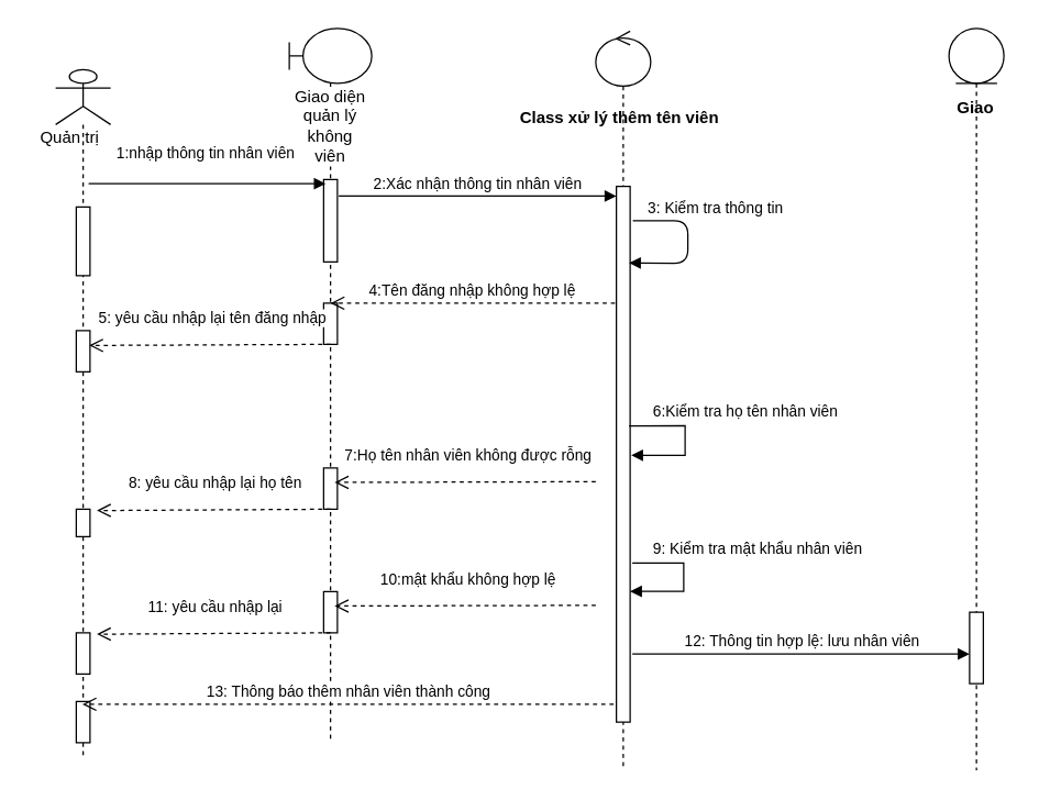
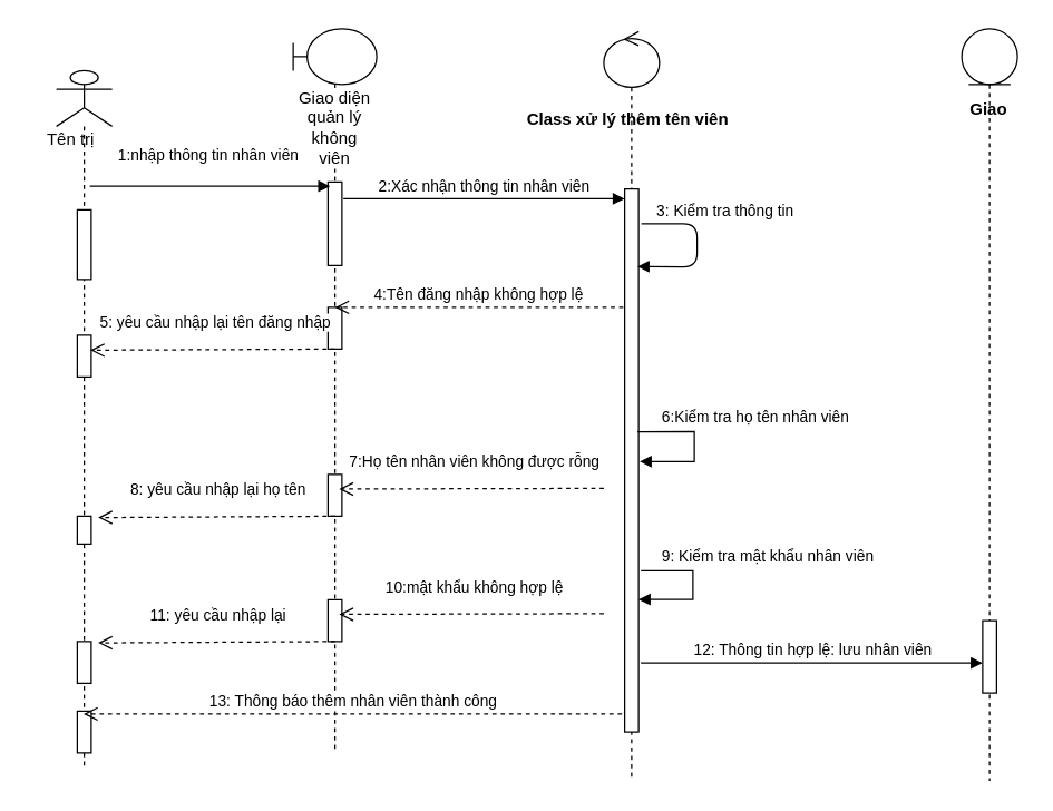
  <mxCell id="0" />
  <mxCell id="1" parent="0" />
  <mxCell id="2" value="" style="shape=umlLifeline;participant=umlActor;perimeter=lifelinePerimeter;whiteSpace=wrap;html=1;container=1;collapsible=0;recursiveResize=0;verticalAlign=top;spacingTop=36;labelBackgroundColor=#ffffff;outlineConnect=0;" parent="1" vertex="1"><mxGeometry x="40" y="50" width="40" height="500" as="geometry" /></mxCell>
- <mxCell id="3" value="Quản trị" style="text;html=1;align=center;verticalAlign=middle;resizable=0;points=[];;autosize=1;" parent="2" vertex="1"><mxGeometry x="-20" y="40" width="60" height="20" as="geometry" /></mxCell>
+ <mxCell id="3" value="Tên trị" style="text;html=1;align=center;verticalAlign=middle;resizable=0;points=[];;autosize=1;" parent="2" vertex="1"><mxGeometry x="-20" y="40" width="60" height="20" as="geometry" /></mxCell>
  <mxCell id="4" value="" style="html=1;points=[];perimeter=orthogonalPerimeter;" parent="2" vertex="1"><mxGeometry x="15" y="100" width="10" height="50" as="geometry" /></mxCell>
  <mxCell id="5" value="" style="html=1;points=[];perimeter=orthogonalPerimeter;" parent="2" vertex="1"><mxGeometry x="15" y="320" width="10" height="20" as="geometry" /></mxCell>
  <mxCell id="6" value="" style="html=1;points=[];perimeter=orthogonalPerimeter;" parent="2" vertex="1"><mxGeometry x="15" y="190" width="10" height="30" as="geometry" /></mxCell>
  <mxCell id="7" value="" style="html=1;points=[];perimeter=orthogonalPerimeter;" parent="2" vertex="1"><mxGeometry x="15" y="460" width="10" height="30" as="geometry" /></mxCell>
  <mxCell id="8" value="Giao diện quản lý không viên" style="shape=umlLifeline;participant=umlBoundary;perimeter=lifelinePerimeter;whiteSpace=wrap;html=1;container=1;collapsible=0;recursiveResize=0;verticalAlign=top;spacingTop=36;labelBackgroundColor=#ffffff;outlineConnect=0;" parent="1" vertex="1"><mxGeometry x="210" y="20" width="60" height="520" as="geometry" /></mxCell>
  <mxCell id="9" value="" style="html=1;points=[];perimeter=orthogonalPerimeter;" parent="8" vertex="1"><mxGeometry x="25" y="110" width="10" height="60" as="geometry" /></mxCell>
  <mxCell id="10" value="" style="html=1;points=[];perimeter=orthogonalPerimeter;" parent="8" vertex="1"><mxGeometry x="25" y="200" width="10" height="30" as="geometry" /></mxCell>
  <mxCell id="11" value="" style="html=1;points=[];perimeter=orthogonalPerimeter;" parent="8" vertex="1"><mxGeometry x="25" y="320" width="10" height="30" as="geometry" /></mxCell>
  <mxCell id="12" value="1:nhập thông tin nhân viên" style="html=1;verticalAlign=bottom;endArrow=block;entryX=0.15;entryY=0.05;entryDx=0;entryDy=0;entryPerimeter=0;" parent="1" target="9" edge="1"><mxGeometry x="-0.017" y="13" width="80" relative="1" as="geometry"><mxPoint x="64" y="133" as="sourcePoint" /><mxPoint x="210" y="131.02" as="targetPoint" /><Array as="points" /><mxPoint as="offset" /></mxGeometry></mxCell>
  <mxCell id="13" value="5: yêu cầu nhập lại tên đăng nhập" style="html=1;verticalAlign=bottom;endArrow=open;dashed=1;endSize=8;entryX=0.94;entryY=0.36;entryDx=0;entryDy=0;entryPerimeter=0;" parent="1" edge="1" target="6"><mxGeometry x="-0.017" y="-10" relative="1" as="geometry"><mxPoint x="240" y="250" as="sourcePoint" /><mxPoint x="70" y="251" as="targetPoint" /><mxPoint as="offset" /></mxGeometry></mxCell>
  <mxCell id="14" value="2:Xác nhận thông tin nhân viên" style="html=1;verticalAlign=bottom;endArrow=block;exitX=1.1;exitY=0.2;exitDx=0;exitDy=0;exitPerimeter=0;" parent="1" target="25" edge="1" source="9"><mxGeometry width="80" relative="1" as="geometry"><mxPoint x="250" y="140" as="sourcePoint" /><mxPoint x="320" y="140" as="targetPoint" /></mxGeometry></mxCell>
  <mxCell id="15" value="4:Tên đăng nhập không hợp lệ" style="html=1;verticalAlign=bottom;endArrow=open;dashed=1;endSize=8;entryX=0.5;entryY=0;entryDx=0;entryDy=0;entryPerimeter=0;" parent="1" target="10" edge="1"><mxGeometry relative="1" as="geometry"><mxPoint x="447" y="220" as="sourcePoint" /><mxPoint x="250" y="220" as="targetPoint" /></mxGeometry></mxCell>
  <mxCell id="16" value="7:Họ tên nhân viên không được rỗng" style="html=1;verticalAlign=bottom;endArrow=open;dashed=1;endSize=8;entryX=0.5;entryY=0;entryDx=0;entryDy=0;entryPerimeter=0;" parent="1" edge="1"><mxGeometry x="-0.021" y="-10" relative="1" as="geometry"><mxPoint x="433" y="350" as="sourcePoint" /><mxPoint x="243" y="350.5" as="targetPoint" /><mxPoint as="offset" /></mxGeometry></mxCell>
  <mxCell id="17" value="8: yêu cầu nhập lại họ tên" style="html=1;verticalAlign=bottom;endArrow=open;dashed=1;endSize=8;" parent="1" edge="1"><mxGeometry x="-0.017" y="-10" relative="1" as="geometry"><mxPoint x="240" y="370" as="sourcePoint" /><mxPoint x="70" y="371" as="targetPoint" /><mxPoint as="offset" /></mxGeometry></mxCell>
  <mxCell id="18" value="" style="html=1;points=[];perimeter=orthogonalPerimeter;" parent="1" vertex="1"><mxGeometry x="55" y="460" width="10" height="30" as="geometry" /></mxCell>
  <mxCell id="19" value="" style="html=1;points=[];perimeter=orthogonalPerimeter;" parent="1" vertex="1"><mxGeometry x="235" y="430" width="10" height="30" as="geometry" /></mxCell>
  <mxCell id="20" value="10:mật khẩu không hợp lệ" style="html=1;verticalAlign=bottom;endArrow=open;dashed=1;endSize=8;entryX=0.5;entryY=0;entryDx=0;entryDy=0;entryPerimeter=0;" parent="1" edge="1"><mxGeometry x="-0.021" y="-10" relative="1" as="geometry"><mxPoint x="433" y="440" as="sourcePoint" /><mxPoint x="243" y="440.5" as="targetPoint" /><mxPoint as="offset" /></mxGeometry></mxCell>
  <mxCell id="21" value="11: yêu cầu nhập lại" style="html=1;verticalAlign=bottom;endArrow=open;dashed=1;endSize=8;" parent="1" edge="1"><mxGeometry x="-0.017" y="-10" relative="1" as="geometry"><mxPoint x="240" y="460" as="sourcePoint" /><mxPoint x="70" y="461" as="targetPoint" /><mxPoint as="offset" /></mxGeometry></mxCell>
  <mxCell id="22" value="13: Thông báo thêm nhân viên thành công" style="html=1;verticalAlign=bottom;endArrow=open;dashed=1;endSize=8;" parent="1" target="2" edge="1"><mxGeometry relative="1" as="geometry"><mxPoint x="446" y="512" as="sourcePoint" /><mxPoint x="353" y="510" as="targetPoint" /></mxGeometry></mxCell>
  <mxCell id="23" value="12: Thông tin hợp lệ: lưu nhân viên" style="html=1;verticalAlign=bottom;endArrow=block;exitX=1.16;exitY=0.873;exitDx=0;exitDy=0;exitPerimeter=0;" parent="1" target="31" edge="1" source="25"><mxGeometry width="80" relative="1" as="geometry"><mxPoint x="440" y="474.5" as="sourcePoint" /><mxPoint x="520" y="474.5" as="targetPoint" /></mxGeometry></mxCell>
  <mxCell id="24" value="" style="shape=umlLifeline;participant=umlControl;perimeter=lifelinePerimeter;whiteSpace=wrap;html=1;container=1;collapsible=0;recursiveResize=0;verticalAlign=top;spacingTop=36;labelBackgroundColor=#ffffff;outlineConnect=0;" vertex="1" parent="1"><mxGeometry x="433" y="22" width="40" height="538" as="geometry" /></mxCell>
  <mxCell id="25" value="" style="html=1;points=[];perimeter=orthogonalPerimeter;" parent="24" vertex="1"><mxGeometry x="15" y="113" width="10" height="390" as="geometry" /></mxCell>
  <mxCell id="26" value="6:Kiểm tra họ tên nhân viên" style="edgeStyle=orthogonalEdgeStyle;html=1;align=left;spacingLeft=2;endArrow=block;rounded=0;exitX=0.92;exitY=0.447;exitDx=0;exitDy=0;exitPerimeter=0;entryX=1.08;entryY=0.502;entryDx=0;entryDy=0;entryPerimeter=0;" parent="24" edge="1" target="25" source="25"><mxGeometry x="-0.723" y="10" relative="1" as="geometry"><mxPoint x="9.5" y="288" as="sourcePoint" /><Array as="points"><mxPoint x="24" y="288" /><mxPoint x="65" y="288" /><mxPoint x="65" y="308" /></Array><mxPoint as="offset" /><mxPoint x="9.5" y="308" as="targetPoint" /></mxGeometry></mxCell>
  <mxCell id="27" value="9: Kiểm tra mật khẩu nhân viên" style="edgeStyle=orthogonalEdgeStyle;html=1;align=left;spacingLeft=2;endArrow=block;rounded=0;exitX=1.16;exitY=0.703;exitDx=0;exitDy=0;exitPerimeter=0;entryX=1;entryY=0.756;entryDx=0;entryDy=0;entryPerimeter=0;" parent="24" edge="1" target="25" source="25"><mxGeometry x="-0.773" y="10" relative="1" as="geometry"><mxPoint x="9.5" y="388" as="sourcePoint" /><Array as="points"><mxPoint x="27" y="388" /><mxPoint x="64" y="388" /><mxPoint x="64" y="408" /></Array><mxPoint as="offset" /><mxPoint x="9.5" y="408" as="targetPoint" /></mxGeometry></mxCell>
  <mxCell id="28" value="3: Kiểm tra thông tin" style="html=1;verticalAlign=bottom;endArrow=block;entryX=0.92;entryY=0.143;entryDx=0;entryDy=0;entryPerimeter=0;" edge="1" parent="1" target="25"><mxGeometry x="-0.297" y="20" width="80" relative="1" as="geometry"><mxPoint x="460" y="160" as="sourcePoint" /><mxPoint x="500" y="230" as="targetPoint" /><Array as="points"><mxPoint x="500" y="160" /><mxPoint x="500" y="191" /></Array><mxPoint as="offset" /></mxGeometry></mxCell>
  <mxCell id="29" value="&lt;b&gt;Class xử lý thêm tên viên&lt;/b&gt;" style="text;html=1;align=center;verticalAlign=middle;resizable=0;points=[];;autosize=1;" vertex="1" parent="1"><mxGeometry x="365" y="75" width="170" height="20" as="geometry" /></mxCell>
  <mxCell id="30" value="" style="shape=umlLifeline;participant=umlEntity;perimeter=lifelinePerimeter;whiteSpace=wrap;html=1;container=1;collapsible=0;recursiveResize=0;verticalAlign=top;spacingTop=36;labelBackgroundColor=#ffffff;outlineConnect=0;" vertex="1" parent="1"><mxGeometry x="690" y="20" width="40" height="540" as="geometry" /></mxCell>
  <mxCell id="31" value="" style="html=1;points=[];perimeter=orthogonalPerimeter;" parent="30" vertex="1"><mxGeometry x="15" y="425" width="10" height="52" as="geometry" /></mxCell>
  <mxCell id="32" value="&lt;b&gt;Giao&lt;/b&gt;" style="text;html=1;align=center;verticalAlign=middle;resizable=0;points=[];;autosize=1;" vertex="1" parent="1"><mxGeometry x="684" y="68" width="50" height="20" as="geometry" /></mxCell>
